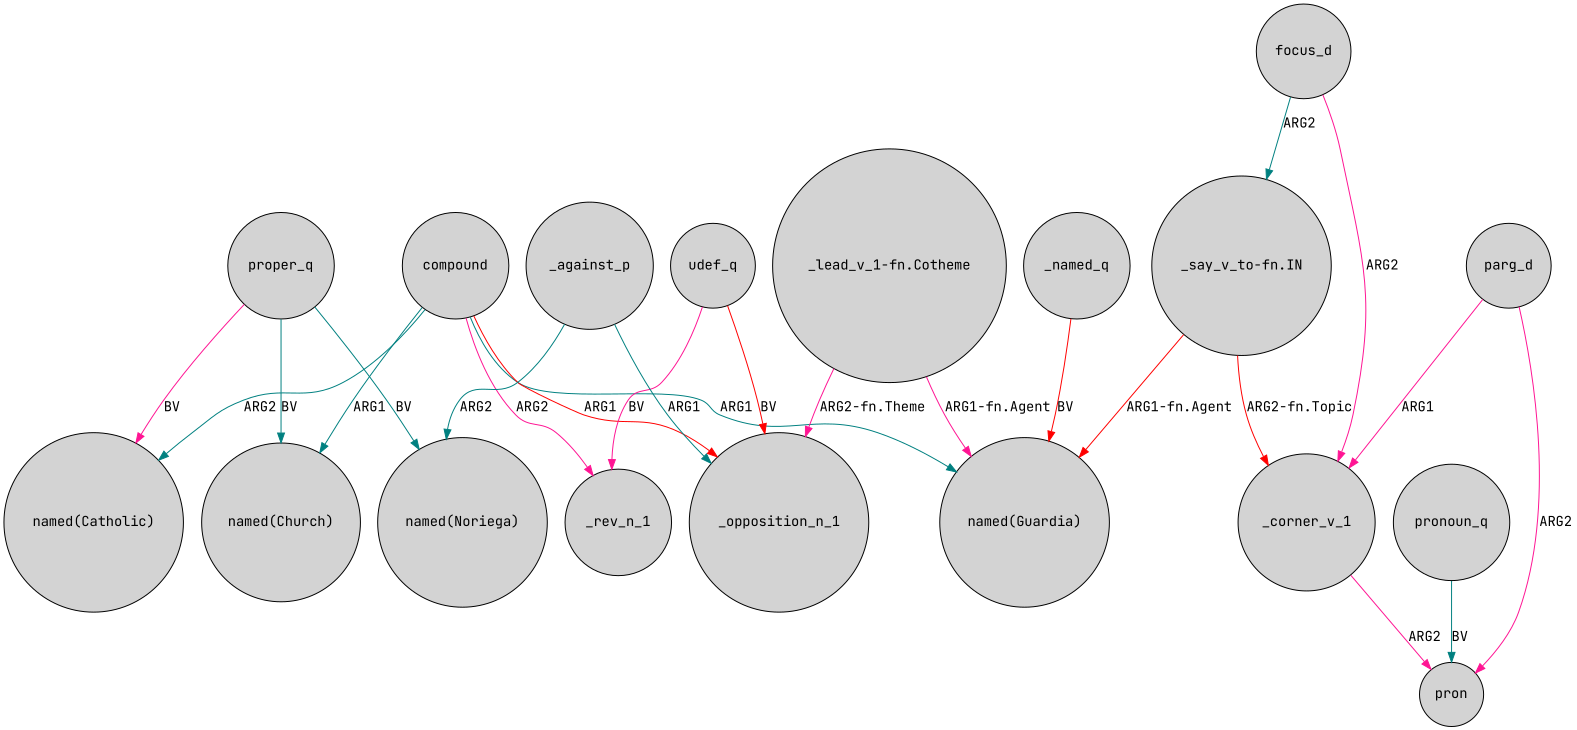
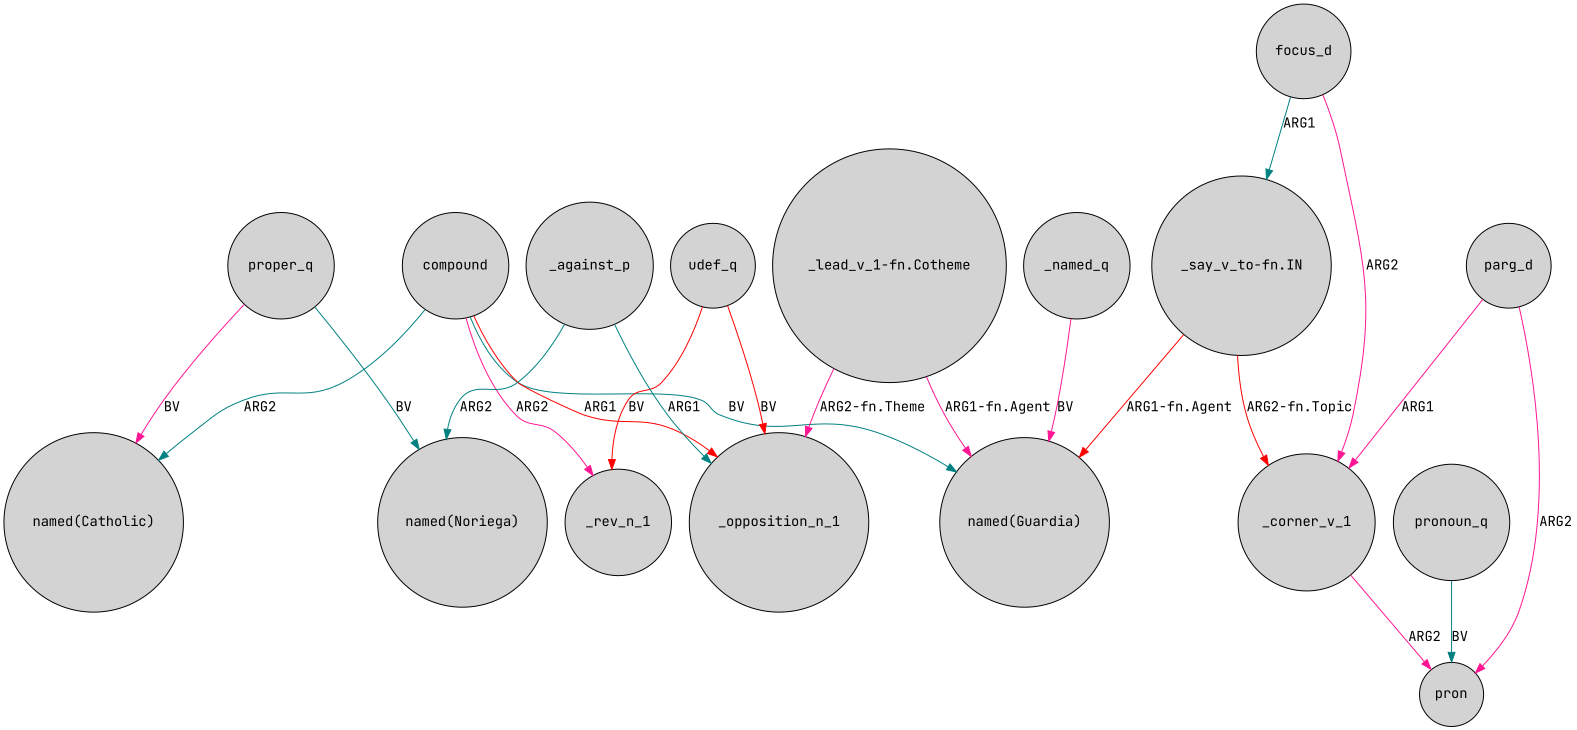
  digraph {
    fontname="JetBrains Mono"
    node [fontname="JetBrains Mono" shape=circle style=filled]
    edge [color=deeppink fontname="JetBrains Mono"]
    compound
-   "named(Church)"
    "named(Catholic)"
    "named(Guardia)"
    _opposition_n_1
    _rev_n_1
    proper_q
    "named(Noriega)"
    _corner_v_1
    pron
    "_lead_v_1-fn.Cotheme"
    n12 [label=_named_q]
    udef_q
    focus_d
    "_say_v_to-fn.IN"
    parg_d
    pronoun_q
    _against_p
-   compound -> "named(Church)" [color=teal label=ARG1]
    compound -> "named(Catholic)" [color=teal label=ARG2]
-   compound -> "named(Guardia)" [color=teal label=ARG1]
+   compound -> "named(Guardia)" [color=teal label=BV]
    compound -> _opposition_n_1 [color=red label=ARG1]
    compound -> _rev_n_1 [label=ARG2]
-   proper_q -> "named(Church)" [color=teal label=BV]
    proper_q -> "named(Catholic)" [label=BV]
    proper_q -> "named(Noriega)" [color=teal label=BV]
    _corner_v_1 -> pron [label=ARG2]
    "_lead_v_1-fn.Cotheme" -> "named(Guardia)" [label="ARG1-fn.Agent"]
    "_lead_v_1-fn.Cotheme" -> _opposition_n_1 [label="ARG2-fn.Theme"]
-   n12 -> "named(Guardia)" [color=red label=BV]
+   n12 -> "named(Guardia)" [label=BV]
    udef_q -> _opposition_n_1 [color=red label=BV]
-   udef_q -> _rev_n_1 [label=BV]
+   udef_q -> _rev_n_1 [color=red label=BV]
    focus_d -> _corner_v_1 [label=ARG2]
-   focus_d -> "_say_v_to-fn.IN" [color=teal label=ARG2]
+   focus_d -> "_say_v_to-fn.IN" [color=teal label=ARG1]
    "_say_v_to-fn.IN" -> "named(Guardia)" [color=red label="ARG1-fn.Agent"]
    "_say_v_to-fn.IN" -> _corner_v_1 [color=red label="ARG2-fn.Topic"]
    parg_d -> _corner_v_1 [label=ARG1]
    parg_d -> pron [label=ARG2]
    pronoun_q -> pron [color=teal label=BV]
    _against_p -> _opposition_n_1 [color=teal label=ARG1]
    _against_p -> "named(Noriega)" [color=teal label=ARG2]
  }
